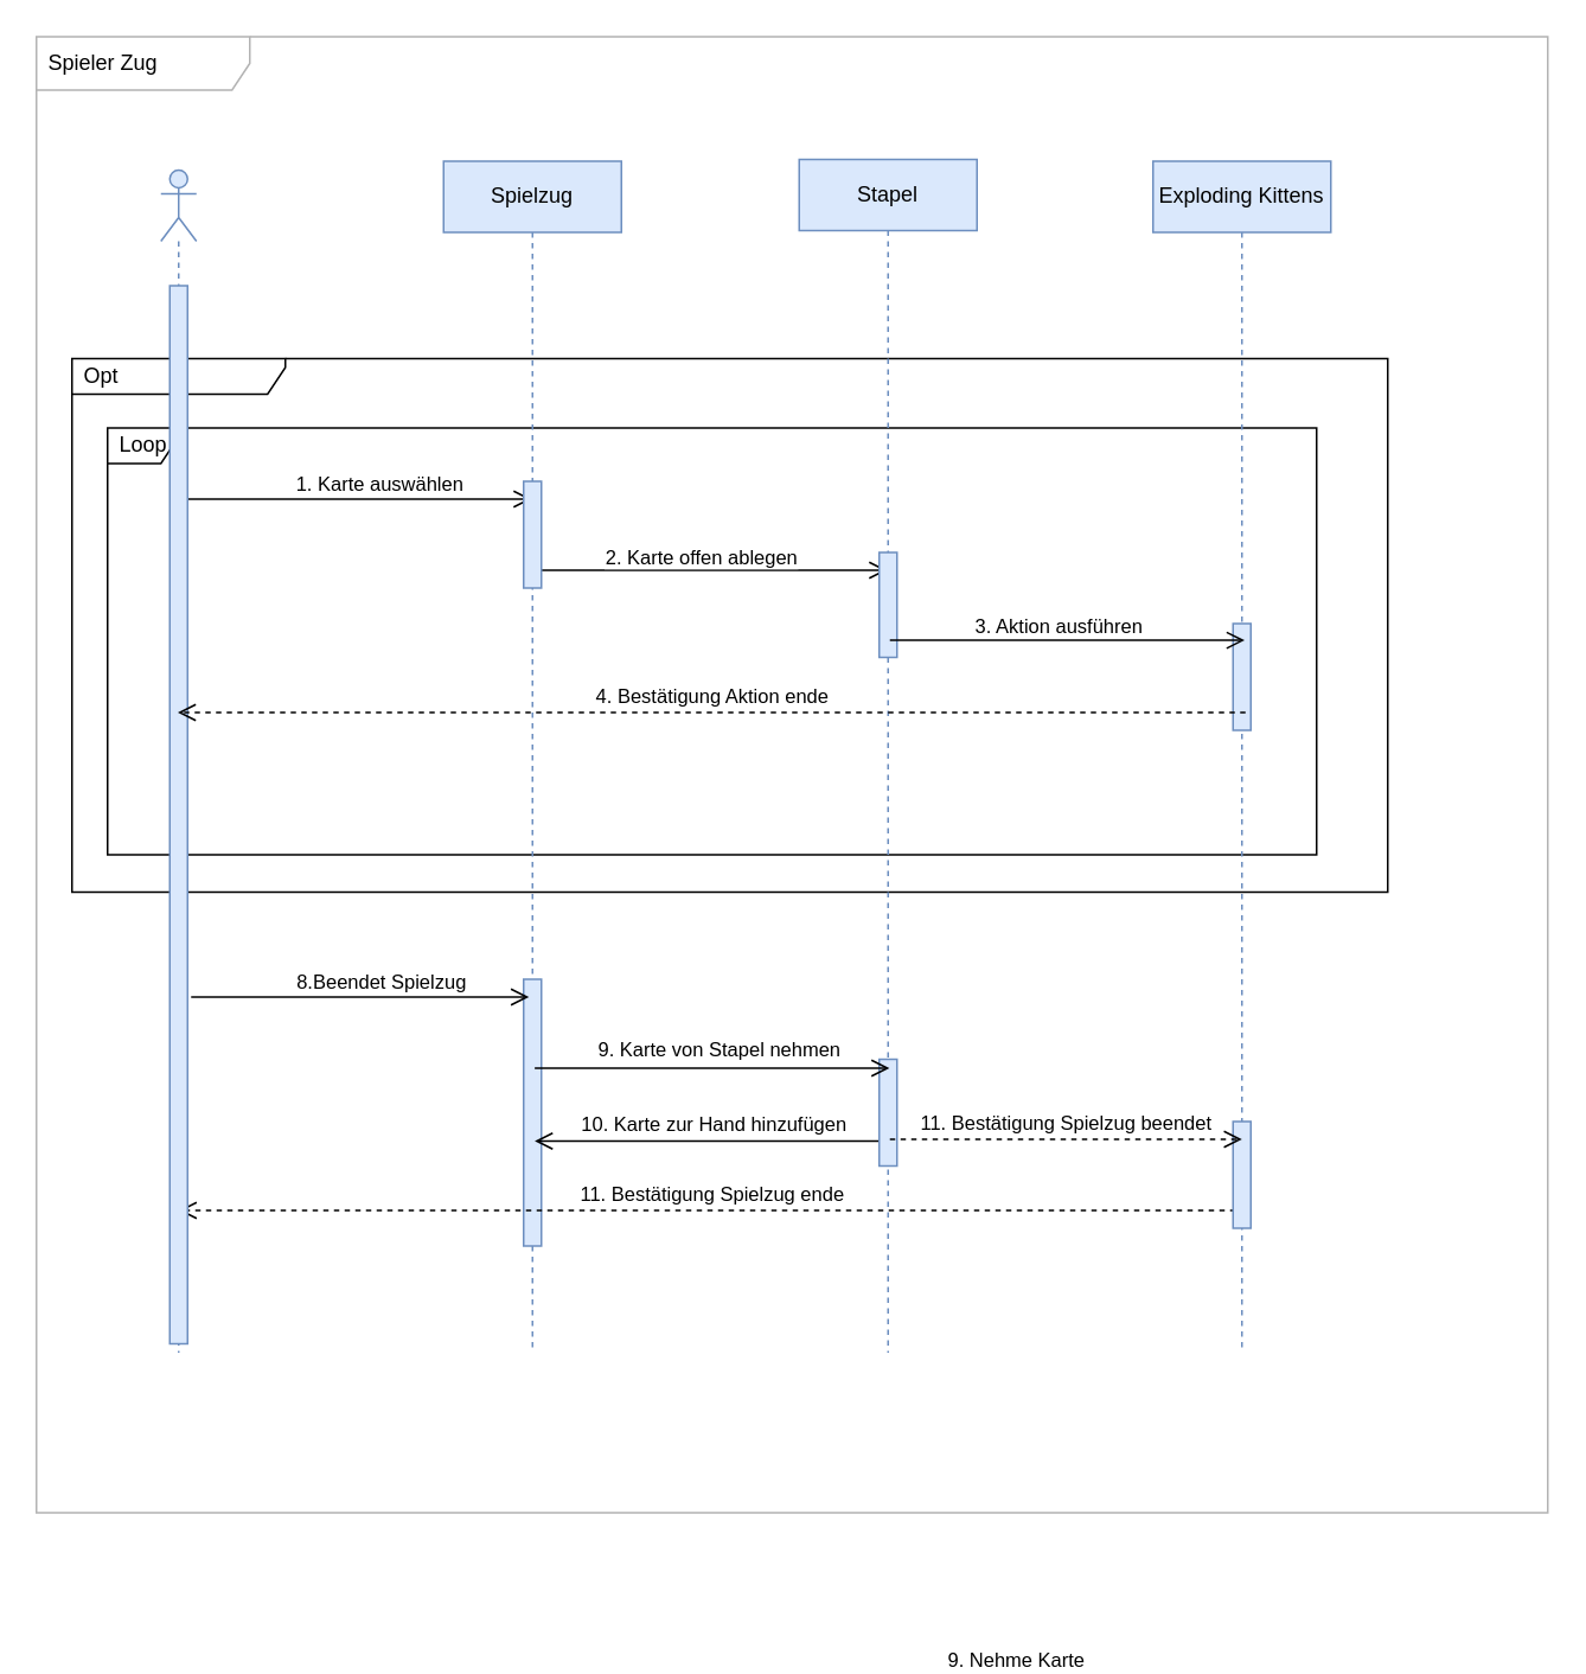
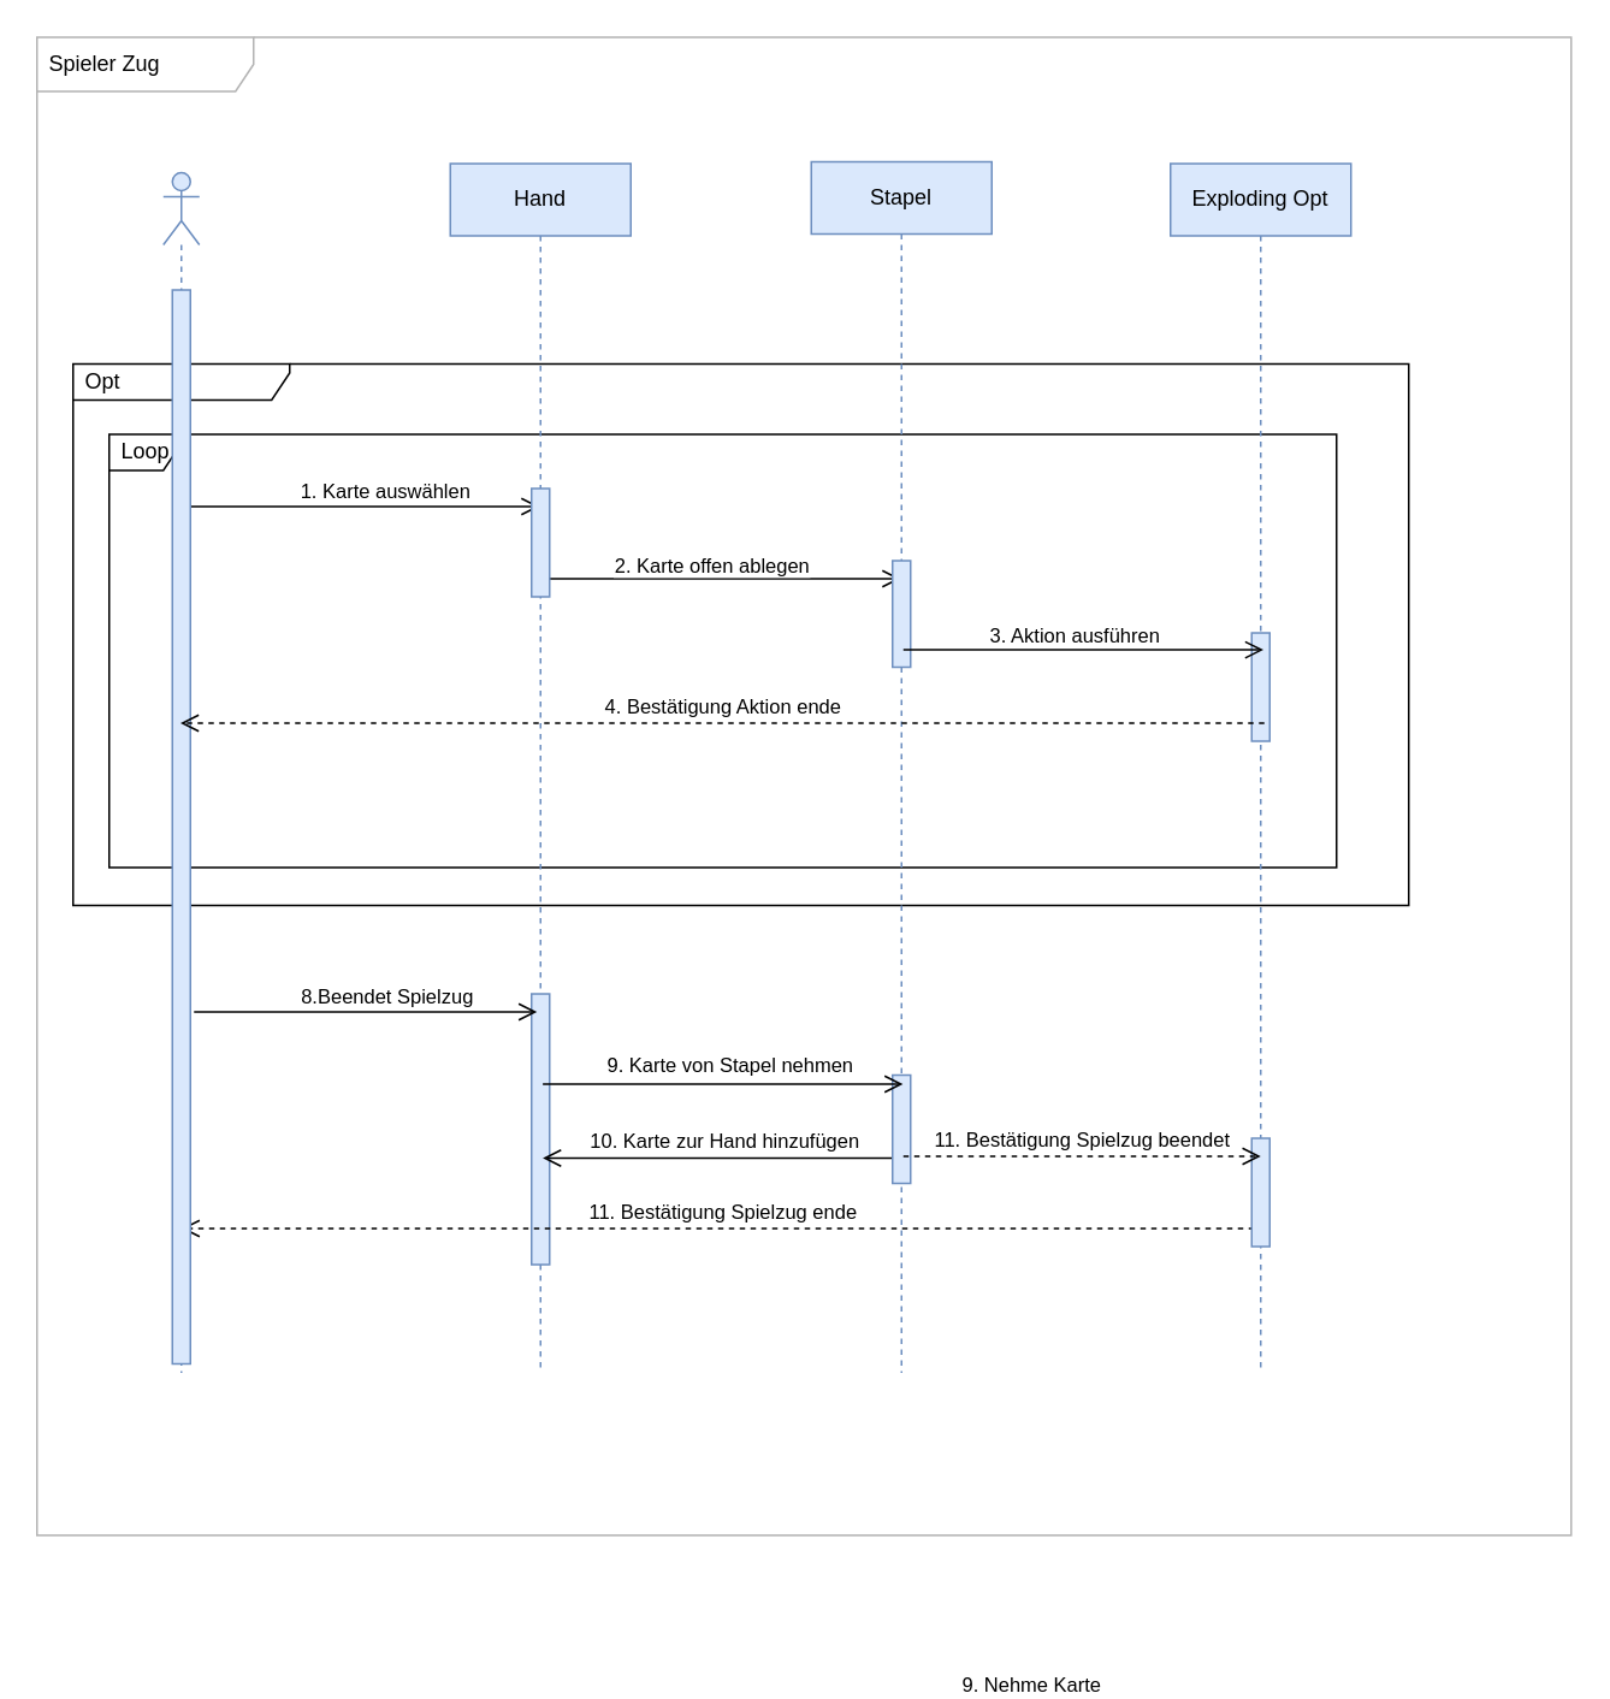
  <mxCell id="0" />
  <mxCell id="1" parent="0" />
  <mxCell id="2" value="Loop" style="shape=umlFrame;whiteSpace=wrap;html=1;width=40;height=20;boundedLbl=1;verticalAlign=middle;align=left;spacingLeft=5;rounded=0;labelBackgroundColor=none;strokeColor=default;fillColor=none;gradientColor=none;" vertex="1" parent="1"><mxGeometry x="60" y="240" width="680" height="240" as="geometry" /></mxCell>
  <mxCell id="3" value="Spieler Zug" style="shape=umlFrame;whiteSpace=wrap;html=1;width=120;height=30;boundedLbl=1;verticalAlign=middle;align=left;spacingLeft=5;rounded=0;labelBackgroundColor=none;strokeColor=#B3B3B3;fillColor=none;gradientColor=none;" vertex="1" parent="1"><mxGeometry y="20" width="850" height="830" as="geometry" x="20" /></mxCell>
  <mxCell id="4" value="Opt" style="shape=umlFrame;whiteSpace=wrap;html=1;width=120;height=20;boundedLbl=1;verticalAlign=middle;align=left;spacingLeft=5;rounded=0;labelBackgroundColor=none;strokeColor=default;fillColor=none;gradientColor=none;" vertex="1" parent="1"><mxGeometry x="40" y="201" width="740" height="300" as="geometry" /></mxCell>
  <mxCell id="5" value="" style="endArrow=open;startArrow=none;endFill=0;startFill=0;endSize=8;html=1;verticalAlign=bottom;labelBackgroundColor=none;strokeWidth=1;rounded=0;" edge="1" parent="1" target="7"><mxGeometry width="160" relative="1" as="geometry"><mxPoint x="100" y="280" as="sourcePoint" /><mxPoint x="280" y="280" as="targetPoint" /><Array as="points"><mxPoint x="180" y="280" /></Array></mxGeometry></mxCell>
  <mxCell id="6" value="1. Karte auswählen" style="edgeLabel;html=1;align=center;verticalAlign=middle;resizable=0;points=[];" vertex="1" connectable="0" parent="5"><mxGeometry x="0.118" y="9" relative="1" as="geometry"><mxPoint x="1" as="offset" /></mxGeometry></mxCell>
- <mxCell id="7" value="Spielzug" style="shape=umlLifeline;perimeter=lifelinePerimeter;whiteSpace=wrap;html=1;container=1;collapsible=0;recursiveResize=0;outlineConnect=0;rounded=0;labelBackgroundColor=none;fillColor=#dae8fc;strokeColor=#6c8ebf;" vertex="1" parent="1"><mxGeometry x="249" y="90" width="100" height="670" as="geometry" /></mxCell>
+ <mxCell id="7" value="Hand" style="shape=umlLifeline;perimeter=lifelinePerimeter;whiteSpace=wrap;html=1;container=1;collapsible=0;recursiveResize=0;outlineConnect=0;rounded=0;labelBackgroundColor=none;fillColor=#dae8fc;strokeColor=#6c8ebf;" vertex="1" parent="1"><mxGeometry x="249" y="90" width="100" height="670" as="geometry" /></mxCell>
  <mxCell id="8" value="" style="endArrow=open;html=1;rounded=0;verticalAlign=bottom;strokeWidth=1;labelBackgroundColor=none;endFill=0;endSize=8;startFill=0;" edge="1" parent="7" target="12"><mxGeometry width="50" height="50" relative="1" as="geometry"><mxPoint x="50.004" y="230" as="sourcePoint" /><mxPoint x="189.18" y="230" as="targetPoint" /><Array as="points"><mxPoint x="110.68" y="230" /></Array></mxGeometry></mxCell>
  <mxCell id="9" value="2. Karte offen ablegen" style="edgeLabel;html=1;align=center;verticalAlign=middle;resizable=0;points=[];" vertex="1" connectable="0" parent="8"><mxGeometry x="-0.344" y="4" relative="1" as="geometry"><mxPoint x="29" y="-4" as="offset" /></mxGeometry></mxCell>
  <mxCell id="10" value="" style="rounded=0;whiteSpace=wrap;html=1;labelBackgroundColor=none;strokeColor=#6c8ebf;fillColor=#dae8fc;" vertex="1" parent="7"><mxGeometry x="45" y="180" width="10" height="60" as="geometry" /></mxCell>
  <mxCell id="11" value="" style="rounded=0;whiteSpace=wrap;html=1;labelBackgroundColor=none;strokeColor=#6c8ebf;fillColor=#dae8fc;" vertex="1" parent="7"><mxGeometry x="45" y="460" width="10" height="150" as="geometry" /></mxCell>
  <mxCell id="12" value="Stapel" style="shape=umlLifeline;perimeter=lifelinePerimeter;whiteSpace=wrap;html=1;container=1;collapsible=0;recursiveResize=0;outlineConnect=0;rounded=0;labelBackgroundColor=none;fillColor=#dae8fc;strokeColor=#6c8ebf;" vertex="1" parent="1"><mxGeometry x="449" y="89" width="100" height="671" as="geometry" /></mxCell>
  <mxCell id="13" value="" style="rounded=0;whiteSpace=wrap;html=1;labelBackgroundColor=none;strokeColor=#6c8ebf;fillColor=#dae8fc;" vertex="1" parent="12"><mxGeometry x="45" y="221" width="10" height="59" as="geometry" /></mxCell>
  <mxCell id="14" value="" style="endArrow=open;html=1;rounded=0;verticalAlign=bottom;strokeWidth=1;labelBackgroundColor=none;endFill=0;endSize=8;startFill=0;" edge="1" parent="12"><mxGeometry width="50" height="50" relative="1" as="geometry"><mxPoint x="50.75" y="552" as="sourcePoint" /><mxPoint x="-148.746" y="552" as="targetPoint" /><Array as="points"><mxPoint x="-88.07" y="552" /></Array></mxGeometry></mxCell>
  <mxCell id="15" value="10. Karte zur Hand hinzufügen" style="edgeLabel;html=1;align=center;verticalAlign=middle;resizable=0;points=[];" vertex="1" connectable="0" parent="14"><mxGeometry x="-0.344" y="4" relative="1" as="geometry"><mxPoint x="-34" y="-14" as="offset" /></mxGeometry></mxCell>
  <mxCell id="16" value="" style="rounded=0;whiteSpace=wrap;html=1;labelBackgroundColor=none;strokeColor=#6c8ebf;fillColor=#dae8fc;" vertex="1" parent="12"><mxGeometry x="45" y="506" width="10" height="60" as="geometry" /></mxCell>
  <mxCell id="17" value="11. Bestätigung Spielzug ende" style="endArrow=open;startArrow=none;endFill=0;startFill=0;endSize=8;html=1;verticalAlign=bottom;dashed=1;labelBackgroundColor=none;rounded=0;" edge="1" parent="12"><mxGeometry width="160" relative="1" as="geometry"><mxPoint x="251.33" y="591" as="sourcePoint" /><mxPoint x="-349.003" y="591" as="targetPoint" /></mxGeometry></mxCell>
- <mxCell id="18" value="Exploding Kittens" style="shape=umlLifeline;perimeter=lifelinePerimeter;whiteSpace=wrap;html=1;container=1;collapsible=0;recursiveResize=0;outlineConnect=0;rounded=0;labelBackgroundColor=none;fillColor=#dae8fc;strokeColor=#6c8ebf;" vertex="1" parent="1"><mxGeometry x="648" y="90" width="100" height="670" as="geometry" /></mxCell>
+ <mxCell id="18" value="Exploding Opt" style="shape=umlLifeline;perimeter=lifelinePerimeter;whiteSpace=wrap;html=1;container=1;collapsible=0;recursiveResize=0;outlineConnect=0;rounded=0;labelBackgroundColor=none;fillColor=#dae8fc;strokeColor=#6c8ebf;" vertex="1" parent="1"><mxGeometry x="648" y="90" width="100" height="670" as="geometry" /></mxCell>
  <mxCell id="19" value="" style="rounded=0;whiteSpace=wrap;html=1;labelBackgroundColor=none;strokeColor=#6c8ebf;fillColor=#dae8fc;" vertex="1" parent="18"><mxGeometry x="45" y="260" width="10" height="60" as="geometry" /></mxCell>
  <mxCell id="20" value="" style="rounded=0;whiteSpace=wrap;html=1;labelBackgroundColor=none;strokeColor=#6c8ebf;fillColor=#dae8fc;" vertex="1" parent="18"><mxGeometry x="45" y="540" width="10" height="60" as="geometry" /></mxCell>
  <mxCell id="21" value="" style="shape=umlLifeline;participant=umlActor;perimeter=lifelinePerimeter;whiteSpace=wrap;html=1;container=1;collapsible=0;recursiveResize=0;verticalAlign=top;spacingTop=36;outlineConnect=0;rounded=0;labelBackgroundColor=none;strokeColor=#6c8ebf;fillColor=#dae8fc;" vertex="1" parent="1"><mxGeometry x="90" y="95" width="20" height="665" as="geometry" /></mxCell>
  <mxCell id="22" value="" style="rounded=0;whiteSpace=wrap;html=1;labelBackgroundColor=none;strokeColor=#6c8ebf;fillColor=#dae8fc;" vertex="1" parent="21"><mxGeometry x="5" y="65" width="10" height="595" as="geometry" /></mxCell>
  <mxCell id="23" value="" style="endArrow=open;startArrow=none;endFill=0;startFill=0;endSize=8;html=1;verticalAlign=bottom;labelBackgroundColor=none;strokeWidth=1;rounded=0;" edge="1" parent="1"><mxGeometry width="160" relative="1" as="geometry"><mxPoint x="106.997" y="560" as="sourcePoint" /><mxPoint x="297" y="560" as="targetPoint" /><Array as="points"><mxPoint x="197.33" y="560" /></Array></mxGeometry></mxCell>
  <mxCell id="24" value="8.Beendet Spielzug" style="edgeLabel;html=1;align=center;verticalAlign=middle;resizable=0;points=[];" vertex="1" connectable="0" parent="23"><mxGeometry x="0.118" y="9" relative="1" as="geometry"><mxPoint x="1" as="offset" /></mxGeometry></mxCell>
  <mxCell id="25" value="" style="endArrow=open;html=1;rounded=0;verticalAlign=bottom;strokeWidth=1;labelBackgroundColor=none;endFill=0;endSize=8;startFill=0;" edge="1" parent="1"><mxGeometry width="50" height="50" relative="1" as="geometry"><mxPoint x="500.004" y="359.41" as="sourcePoint" /><mxPoint x="699.5" y="359.41" as="targetPoint" /><Array as="points"><mxPoint x="560.68" y="359.41" /></Array></mxGeometry></mxCell>
  <mxCell id="26" value="3. Aktion ausführen" style="edgeLabel;html=1;align=center;verticalAlign=middle;resizable=0;points=[];" vertex="1" connectable="0" parent="25"><mxGeometry x="-0.344" y="4" relative="1" as="geometry"><mxPoint x="29" y="-4" as="offset" /></mxGeometry></mxCell>
  <mxCell id="27" value="11. Bestätigung Spielzug beendet" style="endArrow=open;startArrow=none;endFill=0;startFill=0;endSize=8;html=1;verticalAlign=bottom;labelBackgroundColor=none;rounded=0;dashed=1;" edge="1" parent="1"><mxGeometry width="160" relative="1" as="geometry"><mxPoint x="500" y="640" as="sourcePoint" /><mxPoint x="698" y="640" as="targetPoint" /></mxGeometry></mxCell>
  <mxCell id="28" value="4. Bestätigung Aktion ende" style="endArrow=open;startArrow=none;endFill=0;startFill=0;endSize=8;html=1;verticalAlign=bottom;dashed=1;labelBackgroundColor=none;rounded=0;" edge="1" parent="1" target="21"><mxGeometry width="160" relative="1" as="geometry"><mxPoint x="700" y="400" as="sourcePoint" /><mxPoint x="120" y="400" as="targetPoint" /></mxGeometry></mxCell>
  <mxCell id="29" value="" style="endArrow=open;html=1;rounded=0;verticalAlign=bottom;strokeWidth=1;labelBackgroundColor=none;endFill=0;endSize=8;startFill=0;" edge="1" parent="1"><mxGeometry width="50" height="50" relative="1" as="geometry"><mxPoint x="300.254" y="600" as="sourcePoint" /><mxPoint x="499.75" y="600" as="targetPoint" /><Array as="points"><mxPoint x="360.93" y="600" /></Array></mxGeometry></mxCell>
  <mxCell id="30" value="9. Nehme Karte" style="edgeLabel;html=1;align=center;verticalAlign=middle;resizable=0;points=[];" vertex="1" connectable="0" parent="29"><mxGeometry x="-0.344" y="4" relative="1" as="geometry"><mxPoint x="205" y="336" as="offset" /></mxGeometry></mxCell>
  <mxCell id="31" value="9. Karte von Stapel nehmen" style="edgeLabel;html=1;align=center;verticalAlign=middle;resizable=0;points=[];" vertex="1" connectable="0" parent="29"><mxGeometry x="0.117" y="7" relative="1" as="geometry"><mxPoint x="-8" y="-4" as="offset" /></mxGeometry></mxCell>
